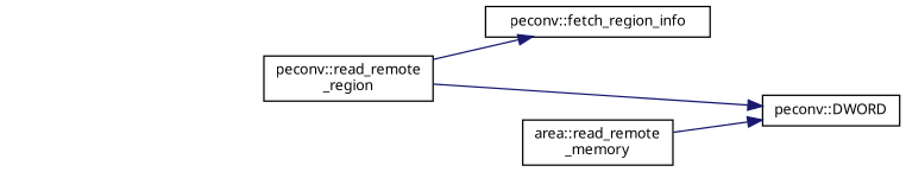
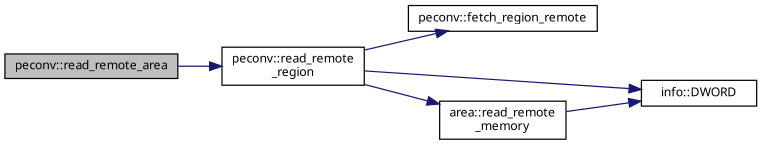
  digraph {
    fontname="Noto Sans"
    rankdir=LR
    node [color=black fillcolor=white fontname="Noto Sans" fontsize=10 shape=record style=filled]
    edge [color=midnightblue fontname="Noto Sans" fontsize=10 labelfontname=Helvetica labelfontsize=10 style=solid]
+   n1 [fillcolor=grey75 fontcolor=black height=0.2 label="peconv::read_remote_area" width=0.4]
    n2 [height=0.2 label="peconv::read_remote\l_region" width=0.4]
-   n3 [height=0.2 label="peconv::fetch_region_info" width=0.4]
-   n4 [height=0.2 label="peconv::DWORD" width=0.4]
+   n3 [height=0.2 label="peconv::fetch_region_remote" width=0.4]
+   n4 [height=0.2 label="info::DWORD" width=0.4]
    n5 [height=0.2 label="area::read_remote\l_memory" width=0.4]
+   n1 -> n2
    n2 -> n3
    n2 -> n4
+   n2 -> n5
    n5 -> n4
  }
